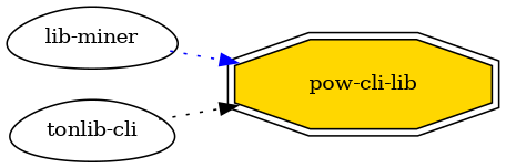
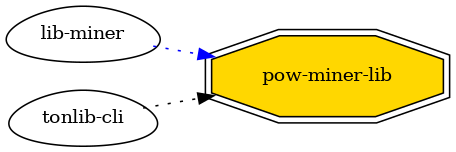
  digraph {
    fontname="DejaVu Serif"
    rankdir=LR
    node [fillcolor=white fontname="DejaVu Serif" fontsize=12 shape=egg style=filled]
    edge [fontname="DejaVu Serif" style=dotted]
-   n1 [fillcolor=gold label="pow-cli-lib" shape=doubleoctagon]
+   n1 [fillcolor=gold label="pow-miner-lib" shape=doubleoctagon]
    n2 [label="lib-miner"]
    n3 [label="tonlib-cli"]
    n2 -> n1 [color=blue]
    n3 -> n1 [color=black]
  }
